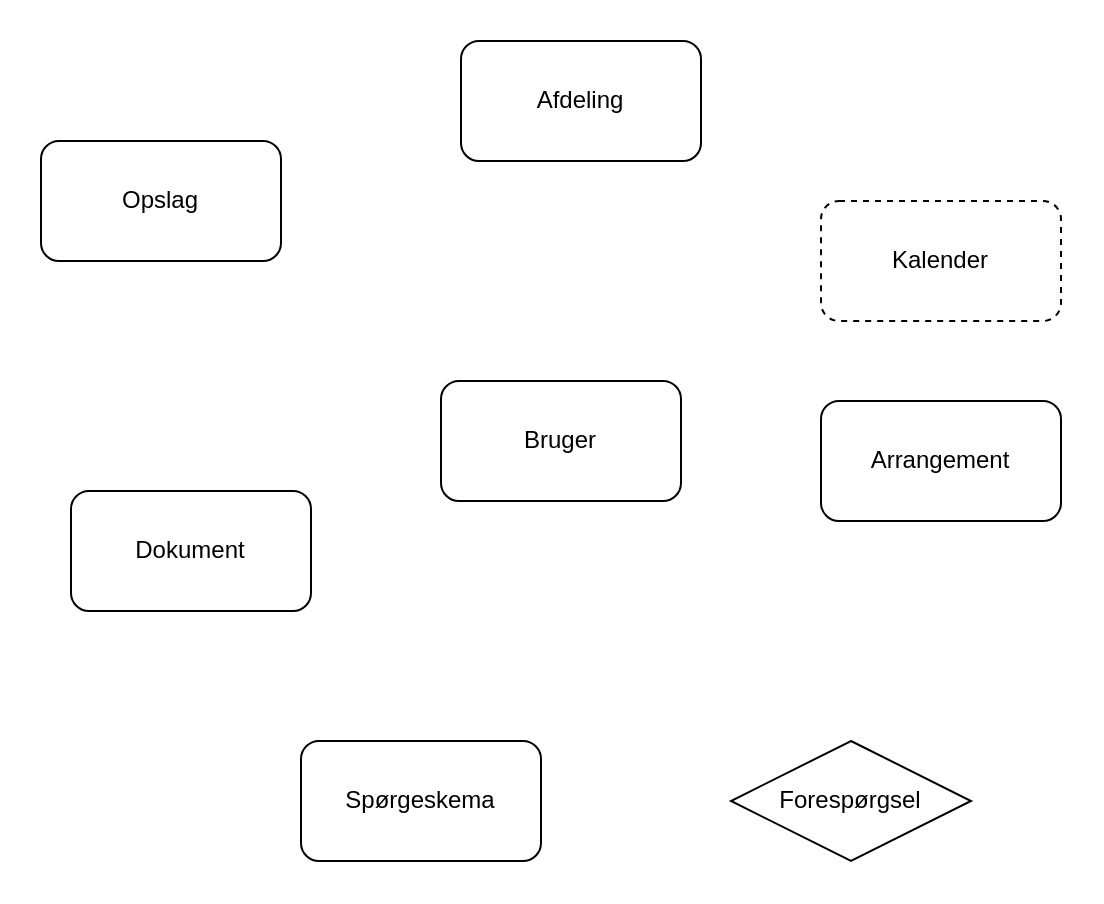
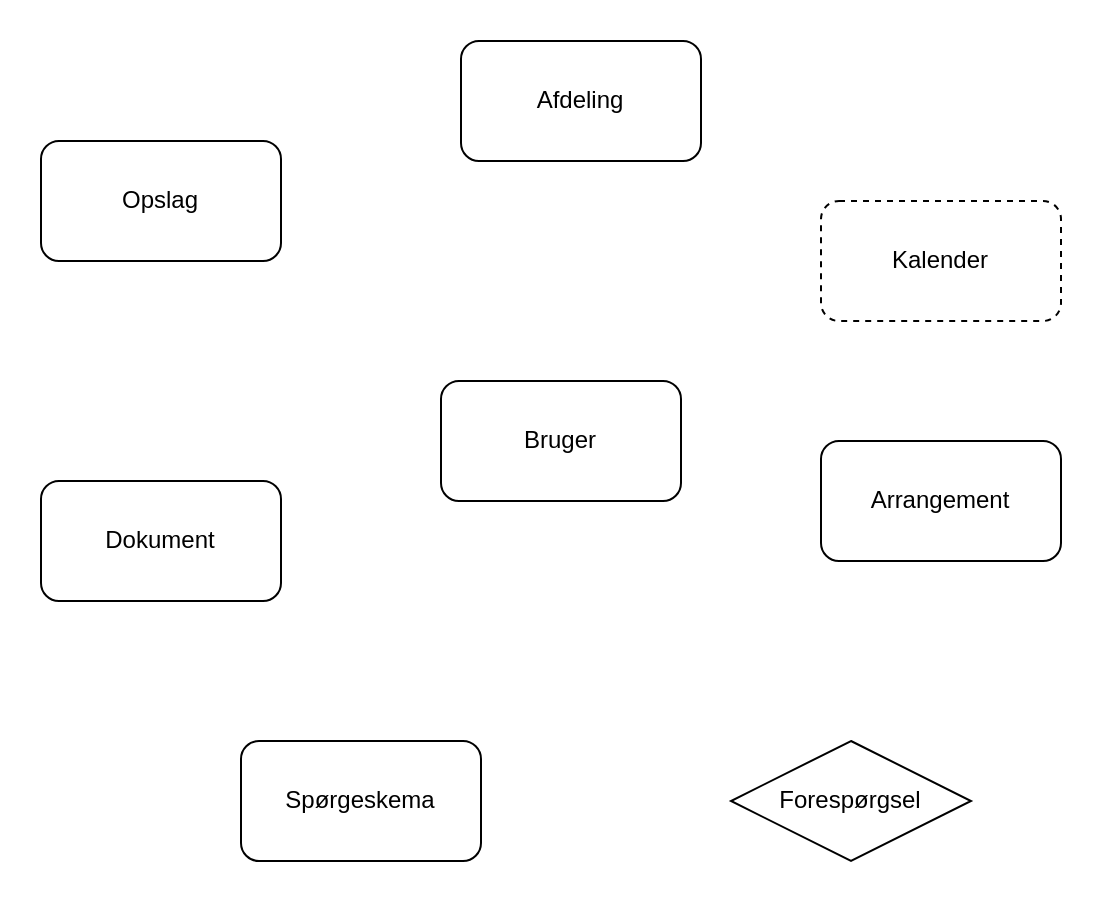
  <mxCell id="0" />
  <mxCell id="1" parent="0" />
  <mxCell id="2" value="Bruger" style="rounded=1;whiteSpace=wrap;html=1;" vertex="1" parent="1"><mxGeometry x="220" y="190" width="120" height="60" as="geometry" /></mxCell>
  <mxCell id="3" value="Kalender" style="rounded=1;whiteSpace=wrap;html=1;dashed=1;" vertex="1" parent="1"><mxGeometry x="410" y="100" width="120" height="60" as="geometry" /></mxCell>
- <mxCell id="4" value="Arrangement" style="rounded=1;whiteSpace=wrap;html=1;" vertex="1" parent="1"><mxGeometry x="410" y="200" width="120" height="60" as="geometry" /></mxCell>
- <mxCell id="5" value="Spørgeskema" style="rounded=1;whiteSpace=wrap;html=1;" vertex="1" parent="1"><mxGeometry x="150" y="370" width="120" height="60" as="geometry" /></mxCell>
+ <mxCell id="4" value="Arrangement" style="rounded=1;whiteSpace=wrap;html=1;" vertex="1" parent="1"><mxGeometry x="410" y="220" width="120" height="60" as="geometry" /></mxCell>
+ <mxCell id="5" value="Spørgeskema" style="rounded=1;whiteSpace=wrap;html=1;" vertex="1" parent="1"><mxGeometry x="120" y="370" width="120" height="60" as="geometry" /></mxCell>
  <mxCell id="6" value="Opslag" style="rounded=1;whiteSpace=wrap;html=1;" vertex="1" parent="1"><mxGeometry x="20" y="70" width="120" height="60" as="geometry" /></mxCell>
  <mxCell id="7" value="Forespørgsel" style="rhombus;whiteSpace=wrap;html=1;" vertex="1" parent="1"><mxGeometry x="365" y="370" width="120" height="60" as="geometry" /></mxCell>
  <mxCell id="8" value="Afdeling" style="rounded=1;whiteSpace=wrap;html=1;" vertex="1" parent="1"><mxGeometry x="230" y="20" width="120" height="60" as="geometry" /></mxCell>
- <mxCell id="9" value="Dokument" style="rounded=1;whiteSpace=wrap;html=1;" vertex="1" parent="1"><mxGeometry x="35" y="245" width="120" height="60" as="geometry" /></mxCell>
+ <mxCell id="9" value="Dokument" style="rounded=1;whiteSpace=wrap;html=1;" vertex="1" parent="1"><mxGeometry x="20" y="240" width="120" height="60" as="geometry" /></mxCell>
  <mxCell id="10" style="edgeStyle=orthogonalEdgeStyle;rounded=0;orthogonalLoop=1;jettySize=auto;html=1;exitX=0.5;exitY=1;exitDx=0;exitDy=0;" edge="1" parent="1" source="4" target="4"><mxGeometry relative="1" as="geometry" /></mxCell>
